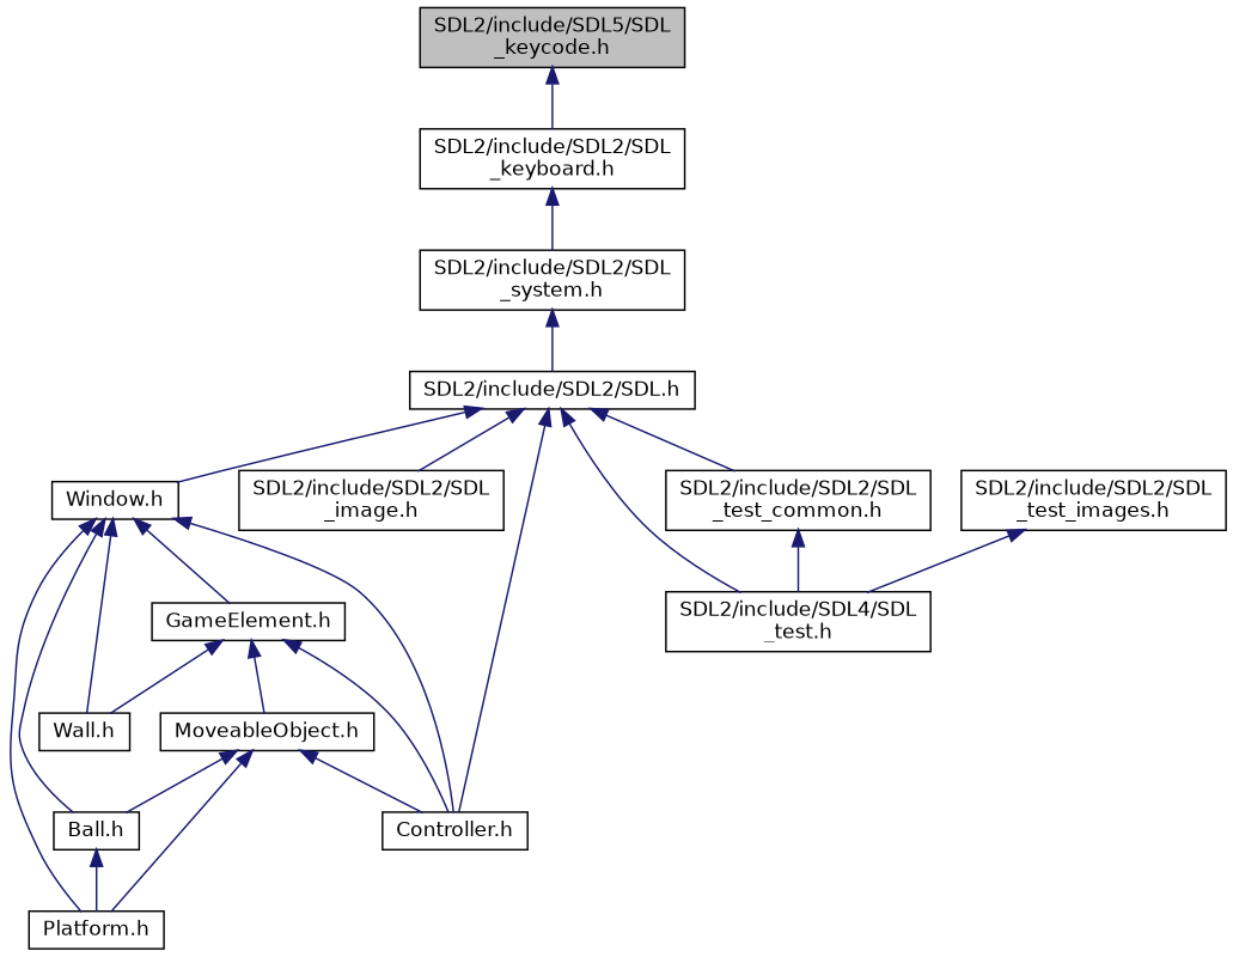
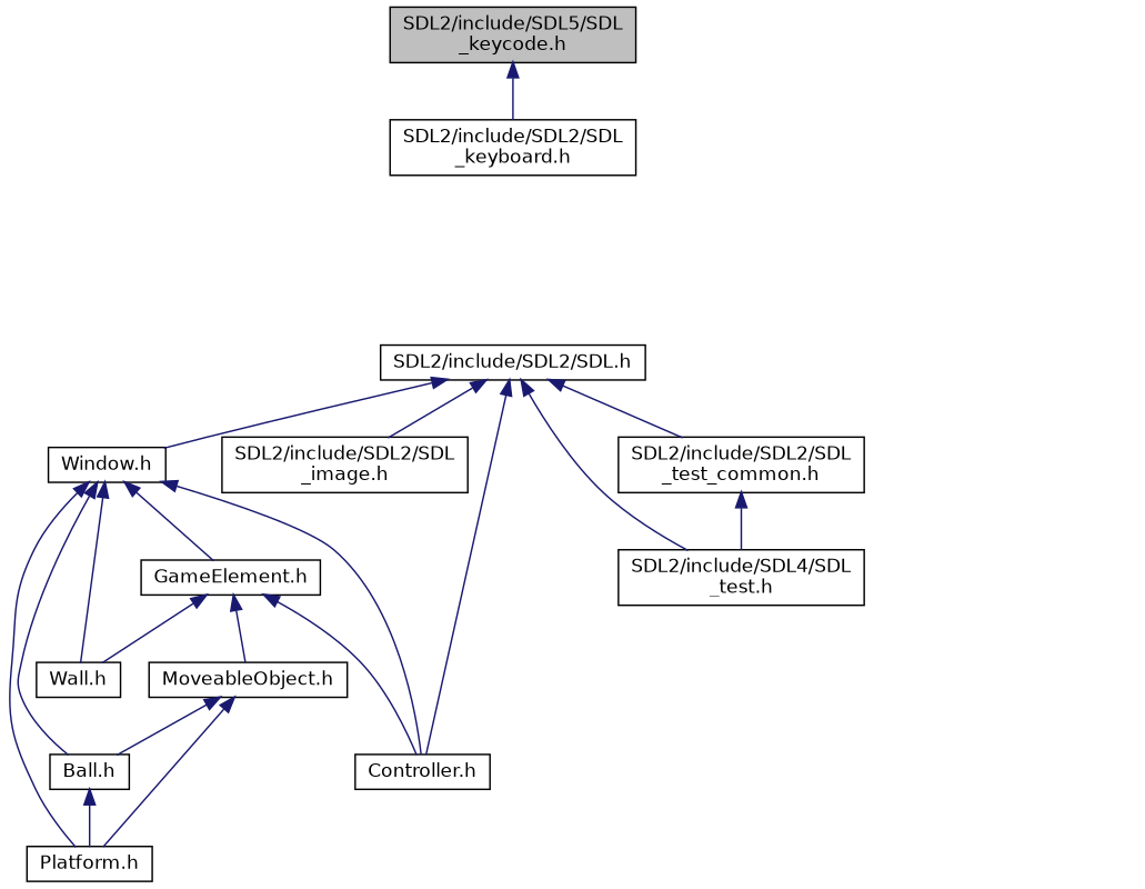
  digraph {
    node [color=black fillcolor=white fontname=Helvetica fontsize=12 shape=record style=filled]
    edge [color=midnightblue dir=back fontname=Helvetica fontsize=12 labelfontname=Helvetica labelfontsize=12 style=solid]
    n1 [fillcolor=grey75 fontcolor=black height=0.2 label="SDL2/include/SDL5/SDL\l_keycode.h" width=0.4]
    n2 [height=0.2 label="SDL2/include/SDL2/SDL\l_keyboard.h" width=0.4]
-   n3 [height=0.2 label="SDL2/include/SDL2/SDL\l_system.h" width=0.4]
    n4 [height=0.2 label="SDL2/include/SDL2/SDL.h" width=0.4]
    n5 [height=0.2 label="Window.h" width=0.4]
    n6 [height=0.2 label="Controller.h" width=0.4]
    n7 [height=0.2 label="SDL2/include/SDL2/SDL\l_image.h" width=0.4]
    n8 [height=0.2 label="SDL2/include/SDL4/SDL\l_test.h" width=0.4]
    n9 [height=0.2 label="SDL2/include/SDL2/SDL\l_test_common.h" width=0.4]
    n10 [height=0.2 label="Ball.h" width=0.4]
    n11 [height=0.2 label="Platform.h" width=0.4]
    n12 [height=0.2 label="GameElement.h" width=0.4]
    n13 [height=0.2 label="Wall.h" width=0.4]
-   n14 [height=0.2 label="SDL2/include/SDL2/SDL\l_test_images.h" width=0.4]
    n15 [height=0.2 label="MoveableObject.h" width=0.4]
    n1 -> n2
-   n2 -> n3
-   n3 -> n4
    n4 -> n5
    n4 -> n6
    n4 -> n7
    n4 -> n8
    n4 -> n9
    n5 -> n6
    n5 -> n10
    n5 -> n11
    n5 -> n12
    n5 -> n13
    n9 -> n8
    n10 -> n11
    n12 -> n6
    n12 -> n13
    n12 -> n15
-   n14 -> n8
-   n15 -> n6
    n15 -> n10
    n15 -> n11
  }
